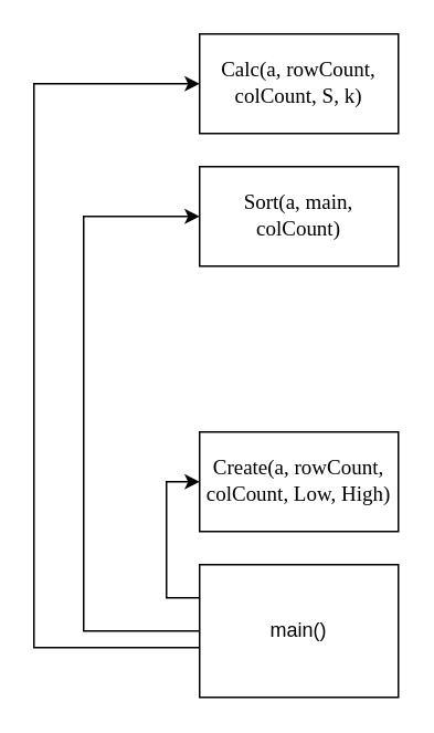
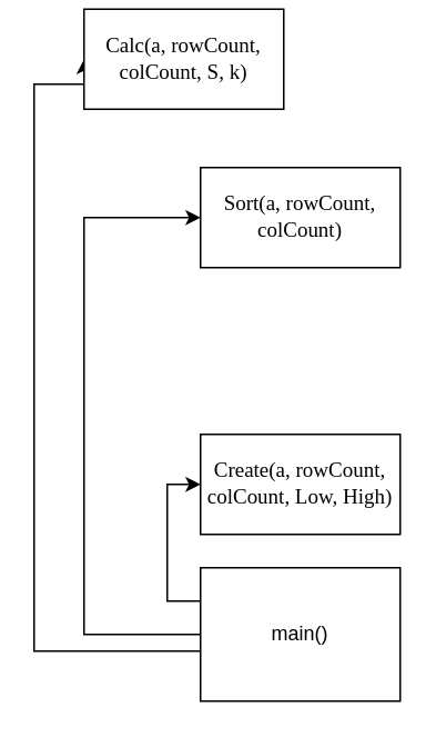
  <mxCell id="0" />
  <mxCell id="1" parent="0" />
  <mxCell id="2" style="edgeStyle=orthogonalEdgeStyle;rounded=0;orthogonalLoop=1;jettySize=auto;html=1;entryX=0;entryY=0.5;entryDx=0;entryDy=0;endArrow=classic;endFill=1;exitX=0;exitY=0.25;exitDx=0;exitDy=0;" edge="1" parent="1" source="5" target="6"><mxGeometry relative="1" as="geometry" /></mxCell>
  <mxCell id="3" style="edgeStyle=orthogonalEdgeStyle;rounded=0;orthogonalLoop=1;jettySize=auto;html=1;entryX=0;entryY=0.5;entryDx=0;entryDy=0;endArrow=classic;endFill=1;exitX=0;exitY=0.75;exitDx=0;exitDy=0;" edge="1" parent="1" source="5" target="7"><mxGeometry relative="1" as="geometry"><Array as="points"><mxPoint x="120" y="380" /><mxPoint x="50" y="380" /><mxPoint x="50" y="130" /></Array></mxGeometry></mxCell>
  <mxCell id="4" style="edgeStyle=orthogonalEdgeStyle;rounded=0;orthogonalLoop=1;jettySize=auto;html=1;endArrow=classic;endFill=1;entryX=0;entryY=0.5;entryDx=0;entryDy=0;exitX=0;exitY=0.75;exitDx=0;exitDy=0;" edge="1" parent="1" source="5" target="8"><mxGeometry relative="1" as="geometry"><mxPoint x="30" y="80" as="targetPoint" /><Array as="points"><mxPoint x="120" y="390" /><mxPoint x="20" y="390" /><mxPoint x="20" y="50" /></Array></mxGeometry></mxCell>
  <mxCell id="5" value="main()" style="rounded=0;whiteSpace=wrap;html=1;" vertex="1" parent="1"><mxGeometry x="120" y="340" width="120" height="80" as="geometry" /></mxCell>
  <mxCell id="6" value="&lt;font face=&quot;Cascadia Mono&quot;&gt;&lt;span style=&quot;font-size: 12.667px;&quot;&gt;Create(a, rowCount, colCount, Low, High)&lt;/span&gt;&lt;/font&gt;" style="rounded=0;whiteSpace=wrap;html=1;" vertex="1" parent="1"><mxGeometry x="120" y="260" width="120" height="60" as="geometry" /></mxCell>
- <mxCell id="7" value="&lt;font face=&quot;Cascadia Mono&quot;&gt;&lt;span style=&quot;font-size: 12.667px;&quot;&gt;Sort(a, main, colCount)&lt;/span&gt;&lt;/font&gt;" style="rounded=0;whiteSpace=wrap;html=1;" vertex="1" parent="1"><mxGeometry x="120" y="100" width="120" height="60" as="geometry" /></mxCell>
- <mxCell id="8" value="&lt;font face=&quot;Cascadia Mono&quot;&gt;&lt;span style=&quot;font-size: 12.667px;&quot;&gt;Calc(a, rowCount, colCount, S, k)&lt;/span&gt;&lt;/font&gt;" style="rounded=0;whiteSpace=wrap;html=1;" vertex="1" parent="1"><mxGeometry x="120" y="20" width="120" height="60" as="geometry" /></mxCell>
+ <mxCell id="7" value="&lt;font face=&quot;Cascadia Mono&quot;&gt;&lt;span style=&quot;font-size: 12.667px;&quot;&gt;Sort(a, rowCount, colCount)&lt;/span&gt;&lt;/font&gt;" style="rounded=0;whiteSpace=wrap;html=1;" vertex="1" parent="1"><mxGeometry x="120" y="100" width="120" height="60" as="geometry" /></mxCell>
+ <mxCell id="8" value="&lt;font face=&quot;Cascadia Mono&quot;&gt;&lt;span style=&quot;font-size: 12.667px;&quot;&gt;Calc(a, rowCount, colCount, S, k)&lt;/span&gt;&lt;/font&gt;" style="rounded=0;whiteSpace=wrap;html=1;" vertex="1" parent="1"><mxGeometry x="50" y="5" width="120" height="60" as="geometry" /></mxCell>
